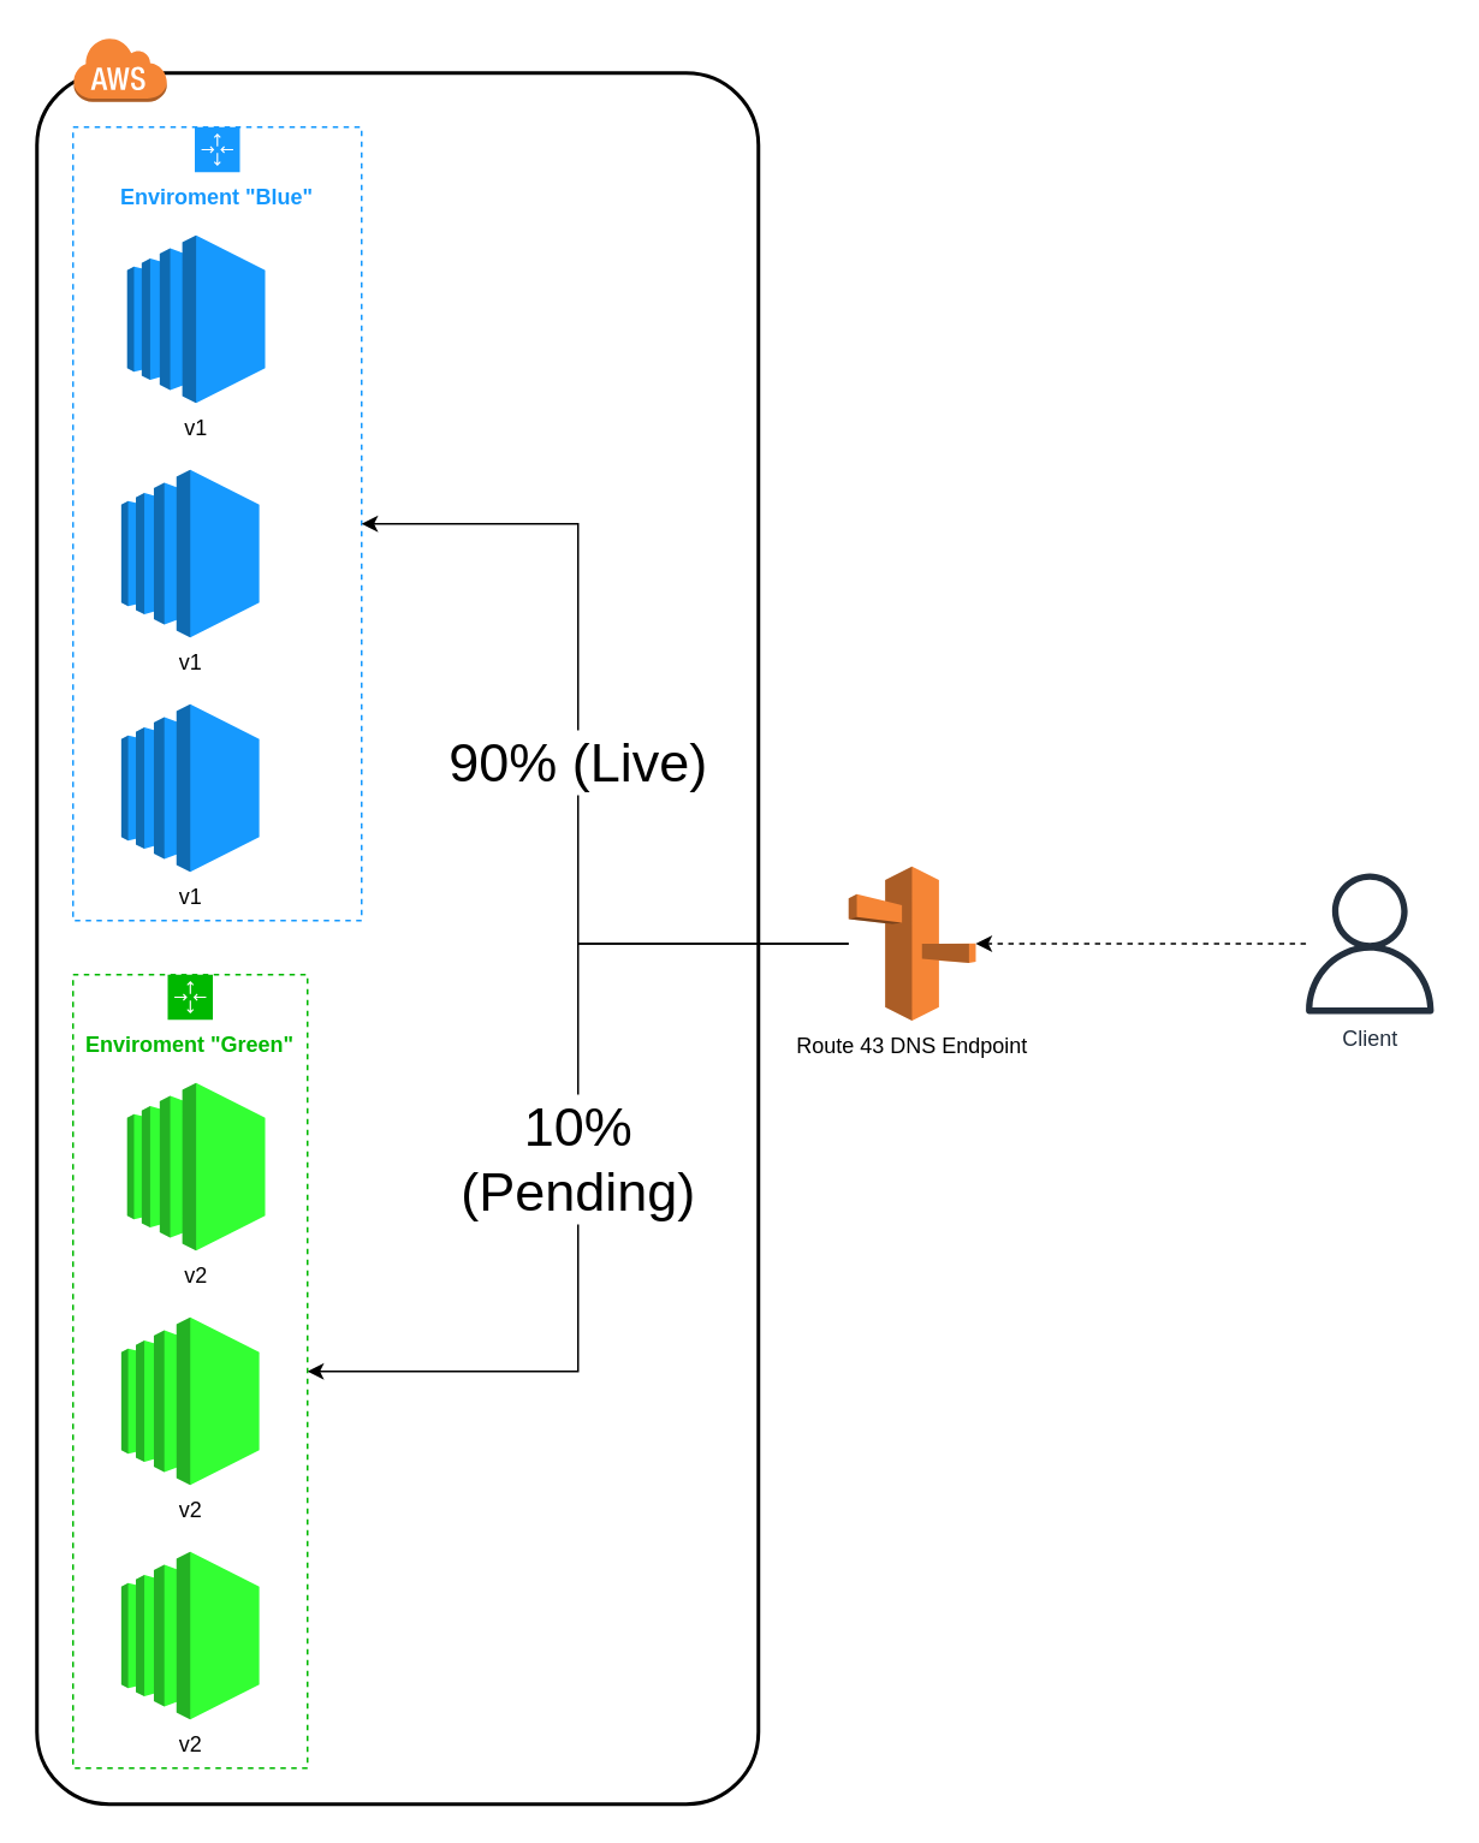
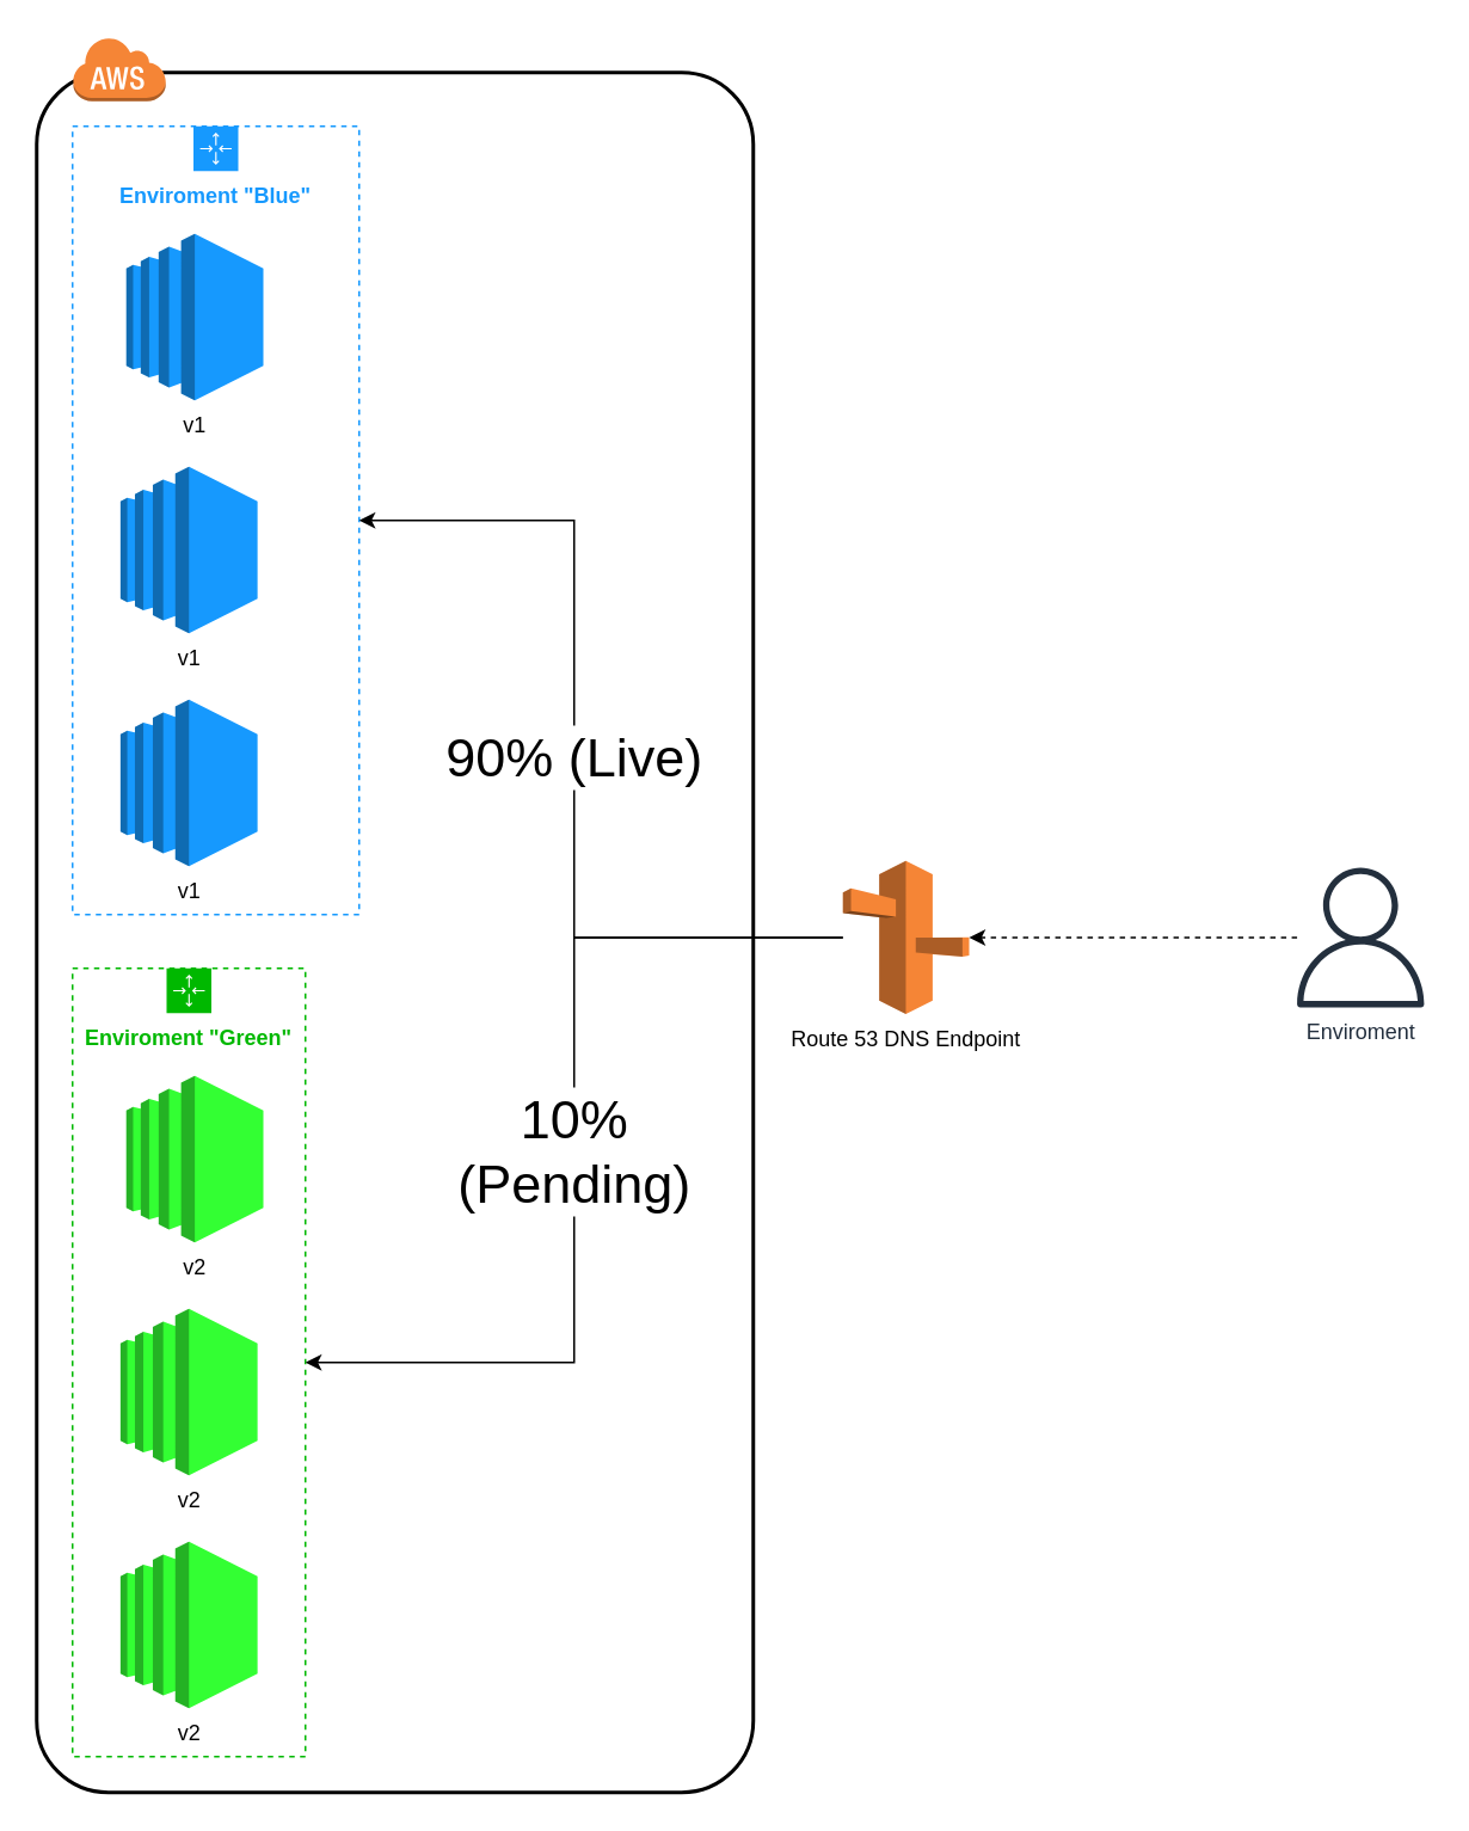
  <mxCell id="0" />
  <mxCell id="1" parent="0" />
  <mxCell id="2" value="" style="rounded=1;arcSize=10;dashed=0;fillColor=none;gradientColor=none;strokeWidth=2;" vertex="1" parent="1"><mxGeometry x="20" y="40" width="400" height="960" as="geometry" /></mxCell>
  <mxCell id="3" value="Enviroment &quot;Blue&quot;" style="points=[[0,0],[0.25,0],[0.5,0],[0.75,0],[1,0],[1,0.25],[1,0.5],[1,0.75],[1,1],[0.75,1],[0.5,1],[0.25,1],[0,1],[0,0.75],[0,0.5],[0,0.25]];outlineConnect=0;gradientColor=none;html=1;whiteSpace=wrap;fontSize=12;fontStyle=1;container=1;pointerEvents=0;collapsible=0;recursiveResize=0;shape=mxgraph.aws4.groupCenter;grIcon=mxgraph.aws4.group_auto_scaling_group;grStroke=1;strokeColor=#1699fe;fillColor=none;verticalAlign=top;align=center;fontColor=#1699fe;dashed=1;spacingTop=25;" parent="1" vertex="1"><mxGeometry x="40" y="70" width="160" height="440" as="geometry" /></mxCell>
  <mxCell id="4" value="v1" style="outlineConnect=0;dashed=0;verticalLabelPosition=bottom;verticalAlign=top;align=center;html=1;shape=mxgraph.aws3.ec2;fillColor=#1699fe;gradientColor=none;" parent="3" vertex="1"><mxGeometry x="30" y="60" width="76.5" height="93" as="geometry" /></mxCell>
  <mxCell id="5" value="v1" style="outlineConnect=0;dashed=0;verticalLabelPosition=bottom;verticalAlign=top;align=center;html=1;shape=mxgraph.aws3.ec2;fillColor=#1699fe;gradientColor=none;" parent="3" vertex="1"><mxGeometry x="26.75" y="190" width="76.5" height="93" as="geometry" /></mxCell>
  <mxCell id="6" value="v1" style="outlineConnect=0;dashed=0;verticalLabelPosition=bottom;verticalAlign=top;align=center;html=1;shape=mxgraph.aws3.ec2;fillColor=#1699fe;gradientColor=none;" parent="3" vertex="1"><mxGeometry x="26.75" y="320" width="76.5" height="93" as="geometry" /></mxCell>
  <mxCell id="7" value="Enviroment &quot;Green&quot;" style="points=[[0,0],[0.25,0],[0.5,0],[0.75,0],[1,0],[1,0.25],[1,0.5],[1,0.75],[1,1],[0.75,1],[0.5,1],[0.25,1],[0,1],[0,0.75],[0,0.5],[0,0.25]];outlineConnect=0;gradientColor=none;html=1;whiteSpace=wrap;fontSize=12;fontStyle=1;container=1;pointerEvents=0;collapsible=0;recursiveResize=0;shape=mxgraph.aws4.groupCenter;grIcon=mxgraph.aws4.group_auto_scaling_group;grStroke=1;strokeColor=#00b800;fillColor=none;verticalAlign=top;align=center;fontColor=#00b800;dashed=1;spacingTop=25;" parent="1" vertex="1"><mxGeometry x="40" y="540" width="130" height="440" as="geometry" /></mxCell>
  <mxCell id="8" value="v2" style="outlineConnect=0;dashed=0;verticalLabelPosition=bottom;verticalAlign=top;align=center;html=1;shape=mxgraph.aws3.ec2;fillColor=#33ff33;gradientColor=none;" parent="7" vertex="1"><mxGeometry x="30" y="60" width="76.5" height="93" as="geometry" /></mxCell>
  <mxCell id="9" value="v2" style="outlineConnect=0;dashed=0;verticalLabelPosition=bottom;verticalAlign=top;align=center;html=1;shape=mxgraph.aws3.ec2;fillColor=#33ff33;gradientColor=none;" parent="7" vertex="1"><mxGeometry x="26.75" y="190" width="76.5" height="93" as="geometry" /></mxCell>
  <mxCell id="10" value="v2" style="outlineConnect=0;dashed=0;verticalLabelPosition=bottom;verticalAlign=top;align=center;html=1;shape=mxgraph.aws3.ec2;fillColor=#33ff33;gradientColor=none;" parent="7" vertex="1"><mxGeometry x="26.75" y="320" width="76.5" height="93" as="geometry" /></mxCell>
  <mxCell id="11" value="90% (Live)" style="edgeStyle=orthogonalEdgeStyle;rounded=0;orthogonalLoop=1;jettySize=auto;html=1;fontSize=30;" parent="1" source="13" target="3" edge="1"><mxGeometry relative="1" as="geometry"><Array as="points"><mxPoint x="320" y="523" /><mxPoint x="320" y="290" /></Array></mxGeometry></mxCell>
  <mxCell id="12" value="10%&lt;br&gt;(Pending)" style="edgeStyle=orthogonalEdgeStyle;rounded=0;orthogonalLoop=1;jettySize=auto;html=1;fontSize=30;" parent="1" source="13" target="7" edge="1"><mxGeometry x="0.0" relative="1" as="geometry"><mxPoint as="offset" /></mxGeometry></mxCell>
- <mxCell id="13" value="Route 43 DNS Endpoint" style="outlineConnect=0;dashed=0;verticalLabelPosition=bottom;verticalAlign=top;align=center;html=1;shape=mxgraph.aws3.route_53;fillColor=#F58536;gradientColor=none;" parent="1" vertex="1"><mxGeometry x="470" y="480" width="70.5" height="85.5" as="geometry" /></mxCell>
+ <mxCell id="13" value="Route 53 DNS Endpoint" style="outlineConnect=0;dashed=0;verticalLabelPosition=bottom;verticalAlign=top;align=center;html=1;shape=mxgraph.aws3.route_53;fillColor=#F58536;gradientColor=none;" parent="1" vertex="1"><mxGeometry x="470" y="480" width="70.5" height="85.5" as="geometry" /></mxCell>
  <mxCell id="14" style="edgeStyle=orthogonalEdgeStyle;rounded=0;orthogonalLoop=1;jettySize=auto;html=1;dashed=1;" parent="1" source="15" target="13" edge="1"><mxGeometry relative="1" as="geometry" /></mxCell>
- <mxCell id="15" value="Client" style="sketch=0;outlineConnect=0;fontColor=#232F3E;gradientColor=none;fillColor=#232F3D;strokeColor=none;dashed=0;verticalLabelPosition=bottom;verticalAlign=top;align=center;html=1;fontSize=12;fontStyle=0;aspect=fixed;pointerEvents=1;shape=mxgraph.aws4.user;" parent="1" vertex="1"><mxGeometry x="720" y="483.75" width="78" height="78" as="geometry" /></mxCell>
+ <mxCell id="15" value="Enviroment" style="sketch=0;outlineConnect=0;fontColor=#232F3E;gradientColor=none;fillColor=#232F3D;strokeColor=none;dashed=0;verticalLabelPosition=bottom;verticalAlign=top;align=center;html=1;fontSize=12;fontStyle=0;aspect=fixed;pointerEvents=1;shape=mxgraph.aws4.user;" parent="1" vertex="1"><mxGeometry x="720" y="483.75" width="78" height="78" as="geometry" /></mxCell>
  <mxCell id="16" value="" style="dashed=0;html=1;shape=mxgraph.aws3.cloud;fillColor=#F58536;gradientColor=none;dashed=0;" vertex="1" parent="1"><mxGeometry x="40" y="20" width="52" height="36" as="geometry" /></mxCell>
